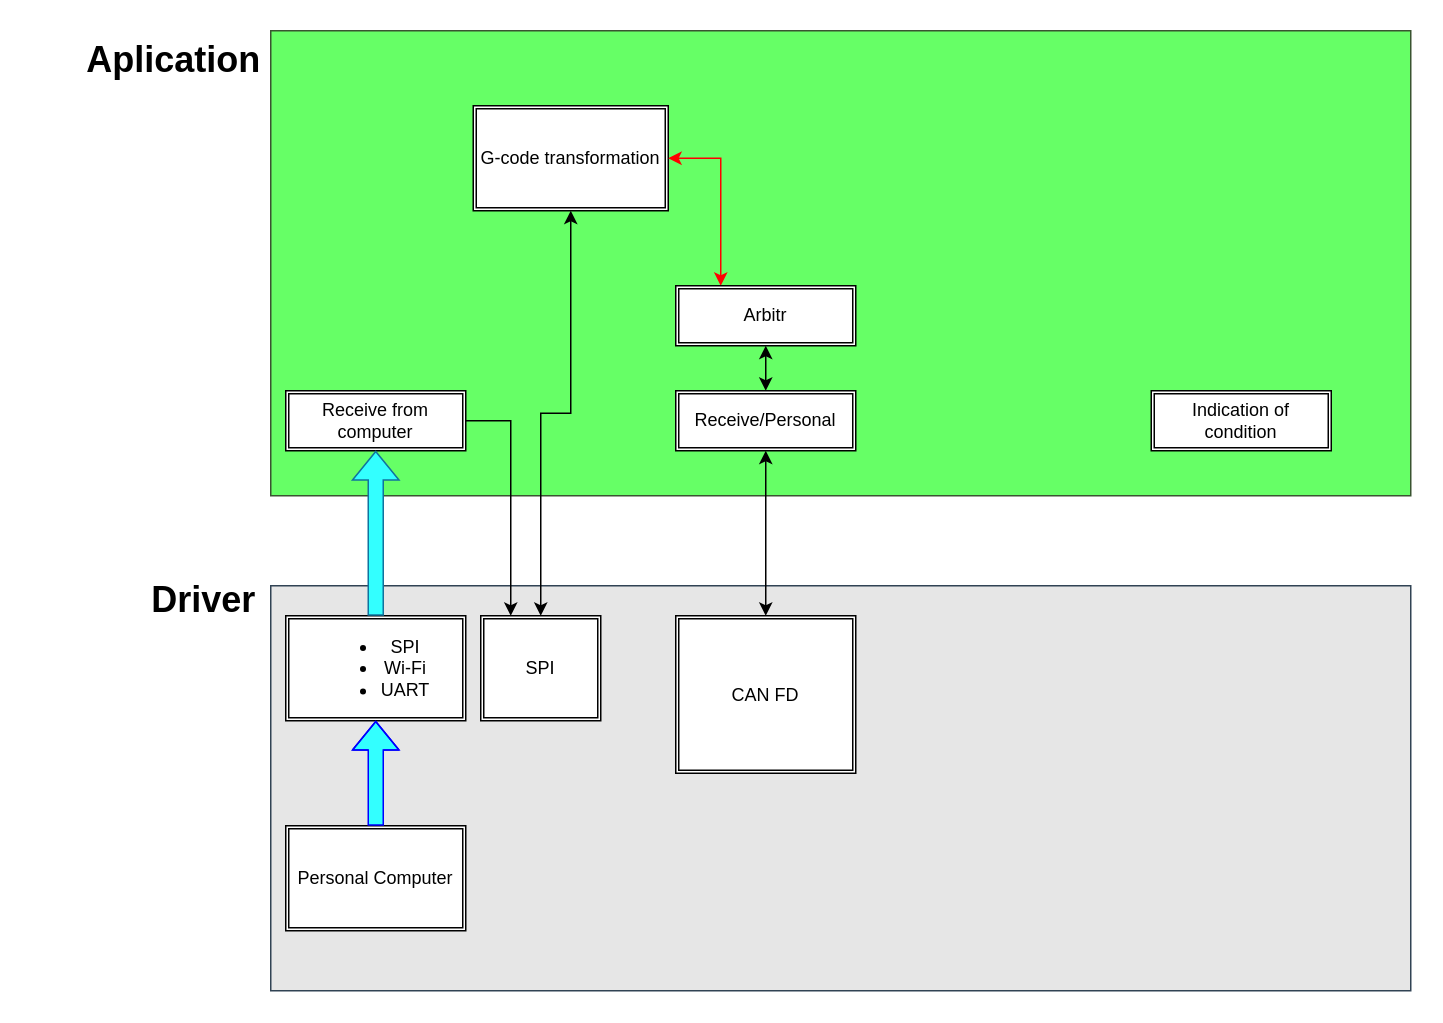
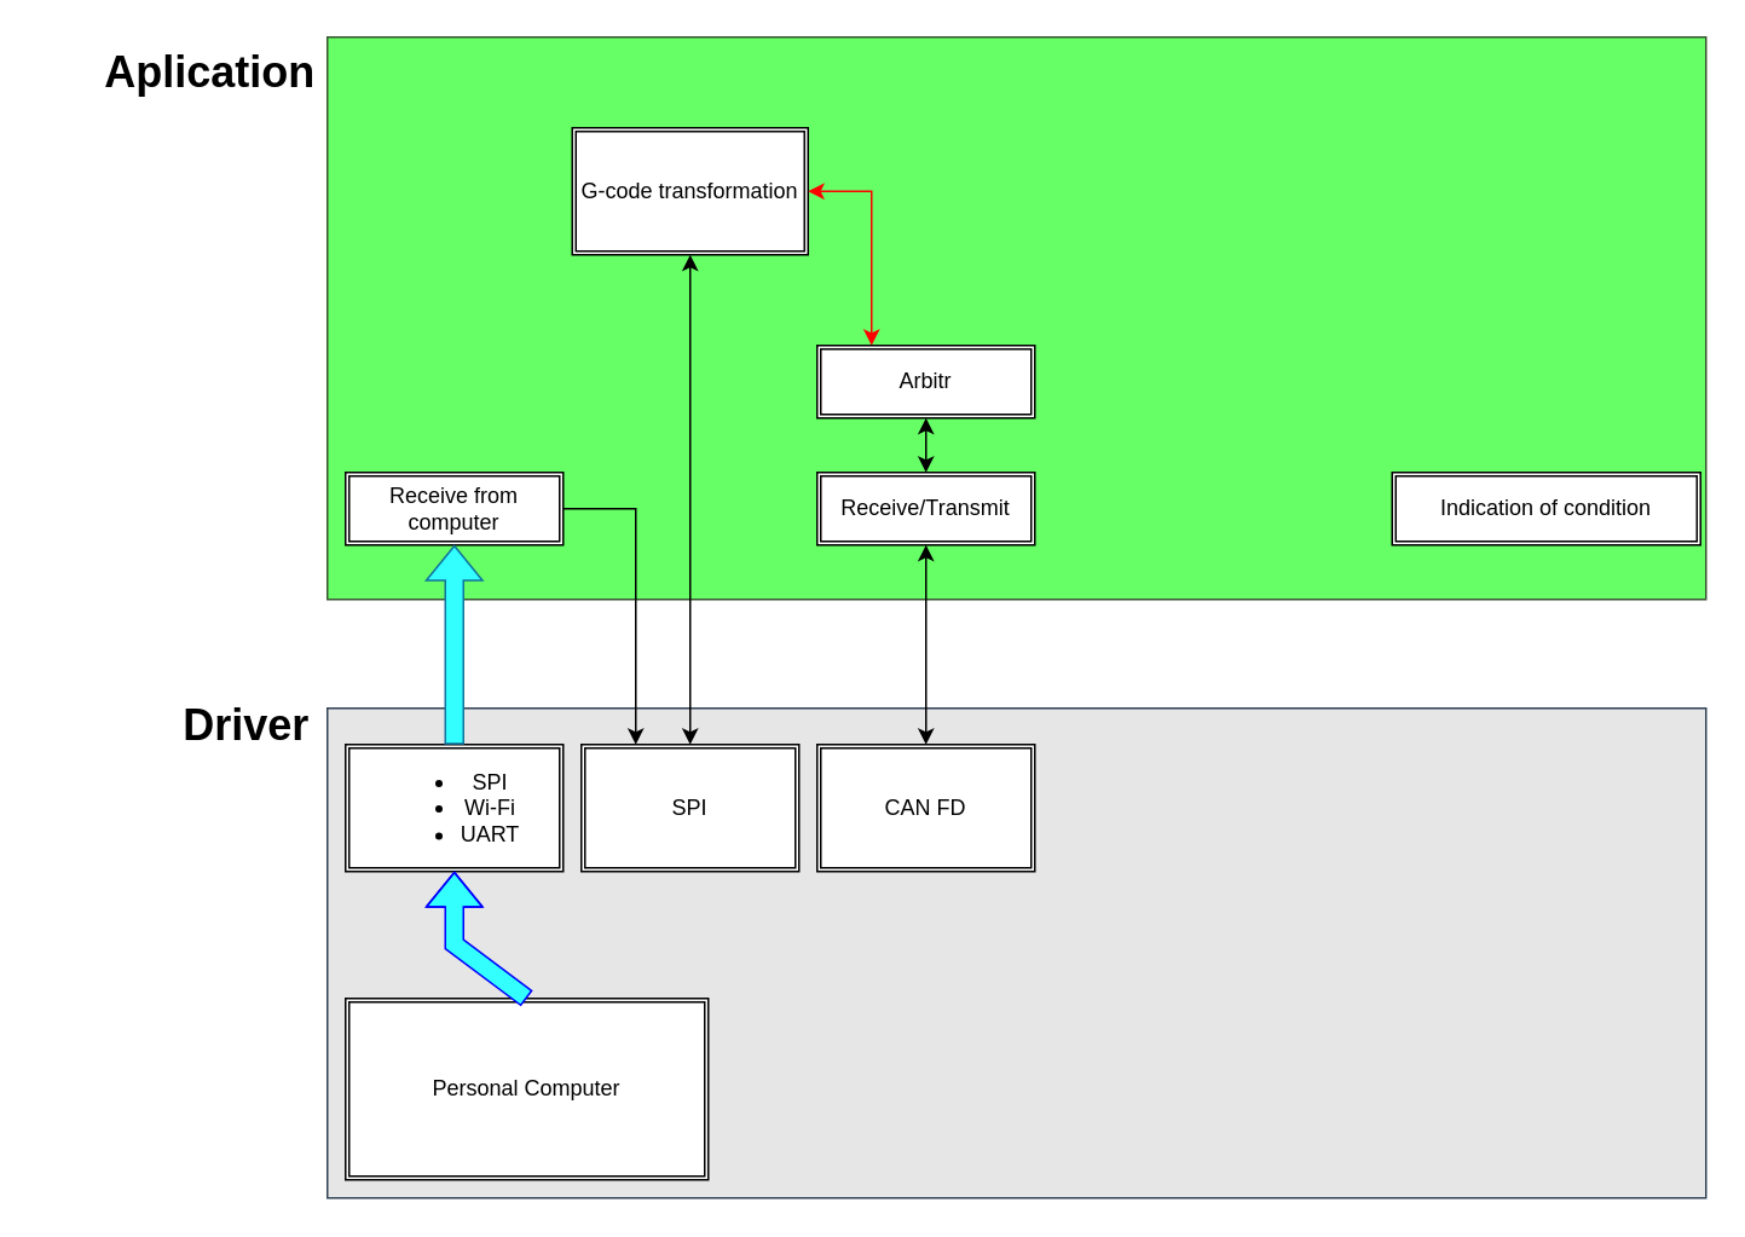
  <mxCell id="0" />
  <mxCell id="1" parent="0" />
  <mxCell id="2" value="" style="rounded=0;whiteSpace=wrap;html=1;fillColor=#E6E6E6;fontColor=#ffffff;strokeColor=#314354;" vertex="1" parent="1"><mxGeometry x="180" y="390" width="760" height="270" as="geometry" /></mxCell>
  <mxCell id="3" value="" style="rounded=0;whiteSpace=wrap;html=1;fillColor=#66FF66;strokeColor=#3A5431;fontColor=#ffffff;" vertex="1" parent="1"><mxGeometry x="180" y="20" width="760" height="310" as="geometry" /></mxCell>
  <mxCell id="4" value="Aplication" style="text;strokeColor=none;fillColor=none;html=1;fontSize=24;fontStyle=1;verticalAlign=middle;align=center;" vertex="1" parent="1"><mxGeometry x="20" y="20" width="190" height="40" as="geometry" /></mxCell>
  <mxCell id="5" value="Driver" style="text;strokeColor=none;fillColor=none;html=1;fontSize=24;fontStyle=1;verticalAlign=middle;align=center;" vertex="1" parent="1"><mxGeometry x="40" y="380" width="190" height="40" as="geometry" /></mxCell>
  <mxCell id="6" value="G-code transformation" style="shape=ext;double=1;rounded=0;whiteSpace=wrap;html=1;" vertex="1" parent="1"><mxGeometry x="315" y="70" width="130" height="70" as="geometry" /></mxCell>
  <mxCell id="7" style="edgeStyle=orthogonalEdgeStyle;rounded=0;orthogonalLoop=1;jettySize=auto;html=1;entryX=0.25;entryY=0;entryDx=0;entryDy=0;" edge="1" parent="1" source="8" target="19"><mxGeometry relative="1" as="geometry"><mxPoint x="350" y="660" as="targetPoint" /></mxGeometry></mxCell>
  <mxCell id="8" value="Receive from computer" style="shape=ext;double=1;rounded=0;whiteSpace=wrap;html=1;" vertex="1" parent="1"><mxGeometry x="190" y="260" width="120" height="40" as="geometry" /></mxCell>
- <mxCell id="9" value="Receive/Personal" style="shape=ext;double=1;rounded=0;whiteSpace=wrap;html=1;" vertex="1" parent="1"><mxGeometry x="450" y="260" width="120" height="40" as="geometry" /></mxCell>
+ <mxCell id="9" value="Receive/Transmit" style="shape=ext;double=1;rounded=0;whiteSpace=wrap;html=1;" vertex="1" parent="1"><mxGeometry x="450" y="260" width="120" height="40" as="geometry" /></mxCell>
  <mxCell id="10" style="edgeStyle=orthogonalEdgeStyle;rounded=0;orthogonalLoop=1;jettySize=auto;html=1;exitX=0.25;exitY=0;exitDx=0;exitDy=0;entryX=1;entryY=0.5;entryDx=0;entryDy=0;startArrow=classic;startFill=1;strokeColor=#FF0000;" edge="1" parent="1" source="11" target="6"><mxGeometry relative="1" as="geometry" /></mxCell>
  <mxCell id="11" value="Arbitr" style="shape=ext;double=1;rounded=0;whiteSpace=wrap;html=1;" vertex="1" parent="1"><mxGeometry x="450" y="190" width="120" height="40" as="geometry" /></mxCell>
- <mxCell id="12" value="Indication of condition" style="shape=ext;double=1;rounded=0;whiteSpace=wrap;html=1;" vertex="1" parent="1"><mxGeometry x="767" y="260" width="120" height="40" as="geometry" /></mxCell>
+ <mxCell id="12" value="Indication of condition" style="shape=ext;double=1;rounded=0;whiteSpace=wrap;html=1;" vertex="1" parent="1"><mxGeometry x="767" y="260" width="170" height="40" as="geometry" /></mxCell>
  <mxCell id="13" value="&lt;ul&gt;&lt;li&gt;SPI&lt;/li&gt;&lt;li&gt;Wi-Fi&lt;/li&gt;&lt;li&gt;UART&lt;/li&gt;&lt;/ul&gt;" style="shape=ext;double=1;rounded=0;whiteSpace=wrap;html=1;" vertex="1" parent="1"><mxGeometry x="190" y="410" width="120" height="70" as="geometry" /></mxCell>
- <mxCell id="14" value="&lt;div&gt;CAN FD&lt;/div&gt;" style="shape=ext;double=1;rounded=0;whiteSpace=wrap;html=1;" vertex="1" parent="1"><mxGeometry x="450" y="410" width="120" height="105" as="geometry" /></mxCell>
+ <mxCell id="14" value="&lt;div&gt;CAN FD&lt;/div&gt;" style="shape=ext;double=1;rounded=0;whiteSpace=wrap;html=1;" vertex="1" parent="1"><mxGeometry x="450" y="410" width="120" height="70" as="geometry" /></mxCell>
  <mxCell id="15" style="edgeStyle=orthogonalEdgeStyle;rounded=0;orthogonalLoop=1;jettySize=auto;html=1;entryX=0.5;entryY=1;entryDx=0;entryDy=0;startArrow=classic;startFill=1;exitX=0.5;exitY=0;exitDx=0;exitDy=0;" edge="1" parent="1" source="19" target="6"><mxGeometry relative="1" as="geometry" /></mxCell>
  <mxCell id="16" value="" style="shape=flexArrow;endArrow=classic;html=1;rounded=0;exitX=0.5;exitY=0;exitDx=0;exitDy=0;entryX=0.5;entryY=1;entryDx=0;entryDy=0;fillColor=#33FFFF;strokeColor=#10739e;" edge="1" parent="1" source="13" target="8"><mxGeometry width="50" height="50" relative="1" as="geometry"><mxPoint x="480" y="350" as="sourcePoint" /><mxPoint x="530" y="300" as="targetPoint" /></mxGeometry></mxCell>
  <mxCell id="17" value="" style="endArrow=classic;startArrow=classic;html=1;rounded=0;exitX=0.5;exitY=0;exitDx=0;exitDy=0;entryX=0.5;entryY=1;entryDx=0;entryDy=0;" edge="1" parent="1" source="14" target="9"><mxGeometry width="50" height="50" relative="1" as="geometry"><mxPoint x="480" y="350" as="sourcePoint" /><mxPoint x="530" y="300" as="targetPoint" /></mxGeometry></mxCell>
  <mxCell id="18" value="" style="endArrow=classic;startArrow=classic;html=1;rounded=0;entryX=0.5;entryY=1;entryDx=0;entryDy=0;" edge="1" parent="1" target="11"><mxGeometry width="50" height="50" relative="1" as="geometry"><mxPoint x="510" y="260" as="sourcePoint" /><mxPoint x="520" y="310" as="targetPoint" /></mxGeometry></mxCell>
- <mxCell id="19" value="&lt;div&gt;SPI&lt;/div&gt;" style="shape=ext;double=1;rounded=0;whiteSpace=wrap;html=1;" vertex="1" parent="1"><mxGeometry x="320" y="410" width="80" height="70" as="geometry" /></mxCell>
- <mxCell id="20" value="&lt;div&gt;Personal Computer&lt;/div&gt;" style="shape=ext;double=1;rounded=0;whiteSpace=wrap;html=1;" vertex="1" parent="1"><mxGeometry x="190" y="550" width="120" height="70" as="geometry" /></mxCell>
+ <mxCell id="19" value="&lt;div&gt;SPI&lt;/div&gt;" style="shape=ext;double=1;rounded=0;whiteSpace=wrap;html=1;" vertex="1" parent="1"><mxGeometry x="320" y="410" width="120" height="70" as="geometry" /></mxCell>
+ <mxCell id="20" value="&lt;div&gt;Personal Computer&lt;/div&gt;" style="shape=ext;double=1;rounded=0;whiteSpace=wrap;html=1;" vertex="1" parent="1"><mxGeometry x="190" y="550" width="200" height="100" as="geometry" /></mxCell>
  <mxCell id="21" value="" style="shape=flexArrow;endArrow=classic;html=1;rounded=0;exitX=0.5;exitY=0;exitDx=0;exitDy=0;entryX=0.5;entryY=1;entryDx=0;entryDy=0;strokeColor=#0000FF;fillColor=#33FFFF;" edge="1" parent="1" source="20" target="13"><mxGeometry width="50" height="50" relative="1" as="geometry"><mxPoint x="480" y="370" as="sourcePoint" /><mxPoint x="530" y="320" as="targetPoint" /><Array as="points"><mxPoint x="250" y="520" /></Array></mxGeometry></mxCell>
